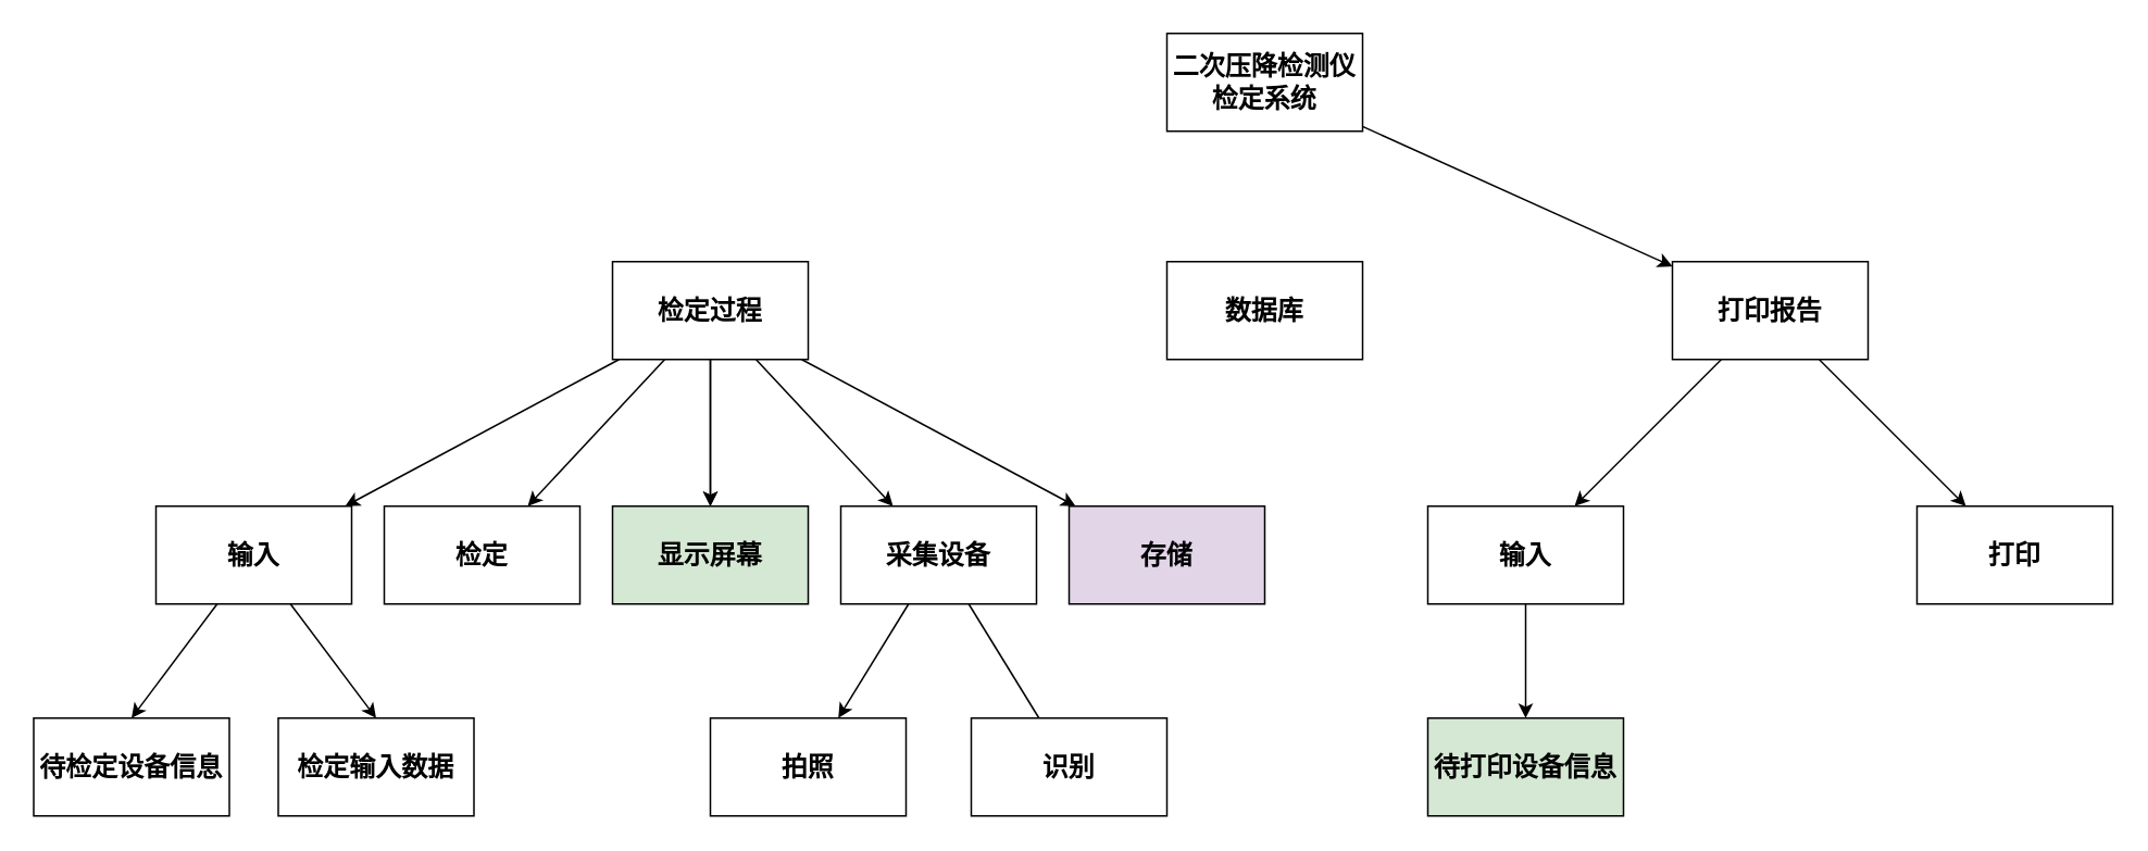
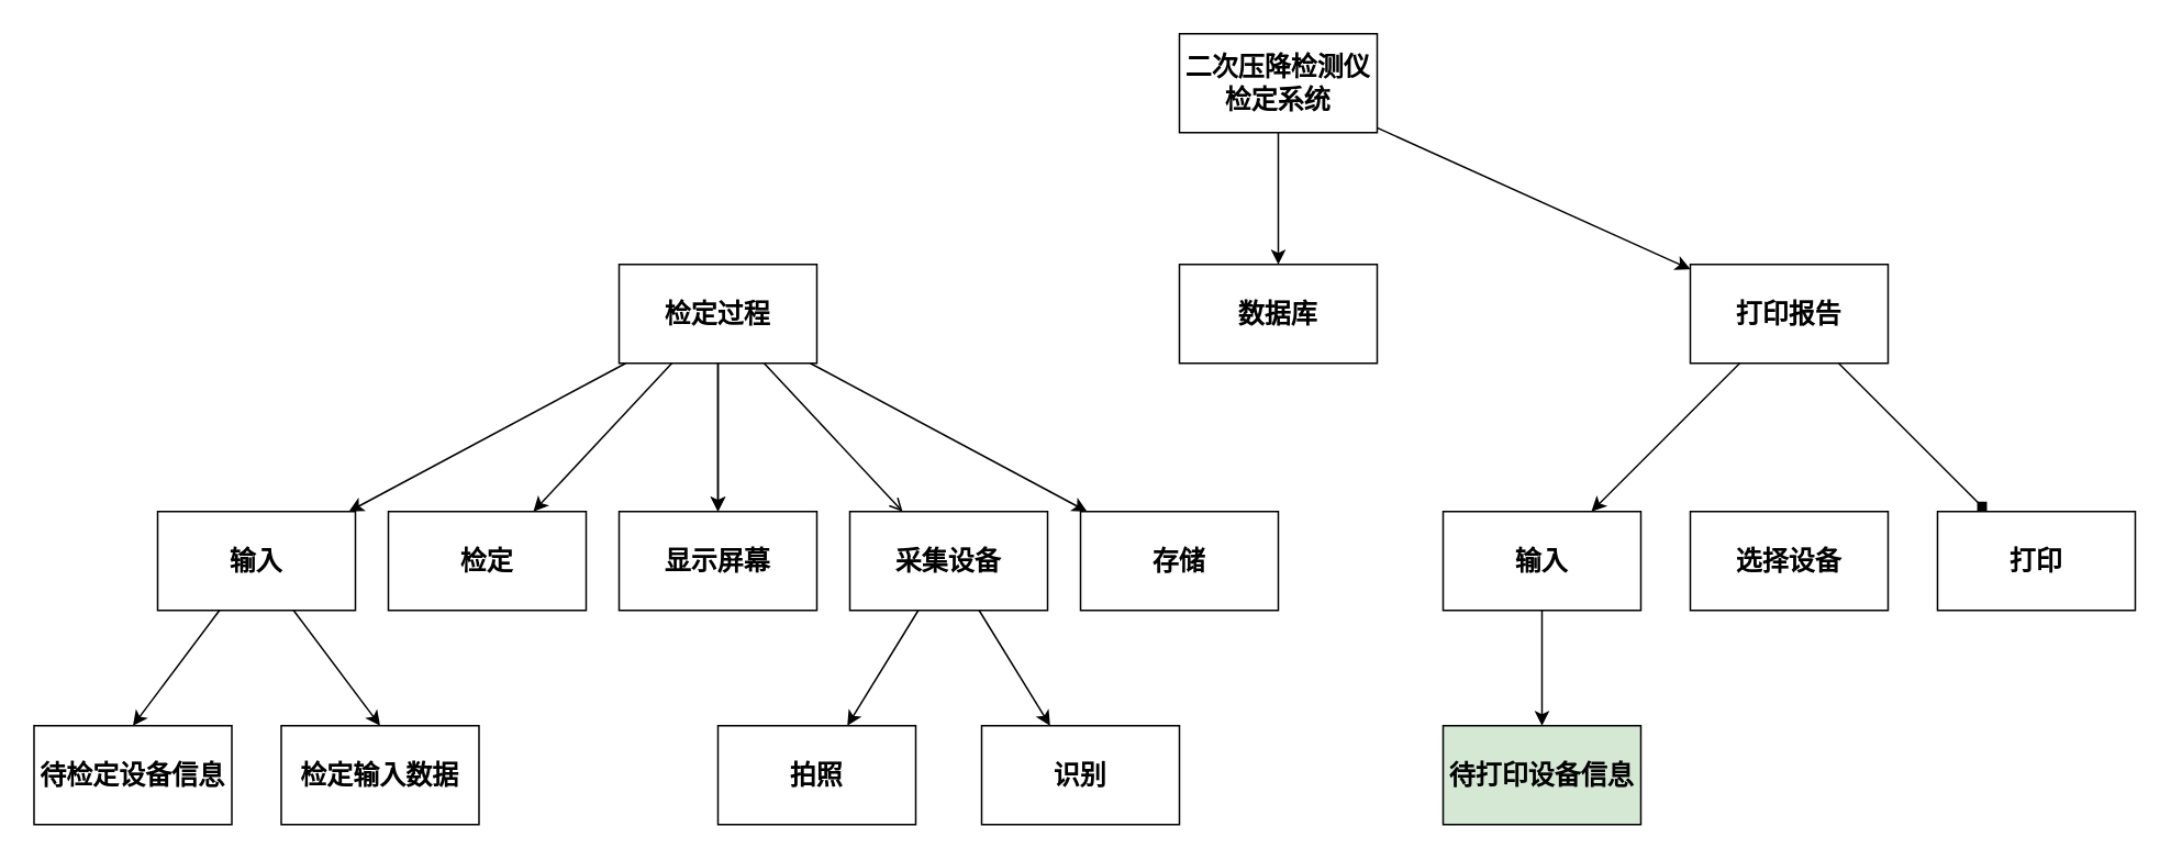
  <mxCell id="0" />
  <mxCell id="1" parent="0" />
+ <mxCell id="2" style="rounded=0;orthogonalLoop=1;jettySize=auto;html=1;entryX=0.5;entryY=0;entryDx=0;entryDy=0;fontStyle=1;fontSize=16;" edge="1" parent="1" source="4" target="12"><mxGeometry relative="1" as="geometry" /></mxCell>
  <mxCell id="3" value="" style="rounded=0;orthogonalLoop=1;jettySize=auto;html=1;fontStyle=1;fontSize=16;" edge="1" parent="1" source="4" target="22"><mxGeometry relative="1" as="geometry" /></mxCell>
  <mxCell id="4" value="二次压降检测仪&lt;br style=&quot;font-size: 16px;&quot;&gt;检定系统" style="rounded=0;whiteSpace=wrap;html=1;fontStyle=1;fontSize=16;" vertex="1" parent="1"><mxGeometry x="715" y="20" width="120" height="60" as="geometry" /></mxCell>
- <mxCell id="5" value="" style="rounded=0;orthogonalLoop=1;jettySize=auto;html=1;fontStyle=1;fontSize=16;" edge="1" parent="1" source="11" target="17"><mxGeometry relative="1" as="geometry" /></mxCell>
+ <mxCell id="5" value="" style="rounded=0;orthogonalLoop=1;jettySize=auto;html=1;fontStyle=1;fontSize=16;endArrow=open;" edge="1" parent="1" source="11" target="17"><mxGeometry relative="1" as="geometry" /></mxCell>
  <mxCell id="6" value="" style="edgeStyle=none;rounded=0;orthogonalLoop=1;jettySize=auto;html=1;fontStyle=1;fontSize=16;" edge="1" parent="1" source="11" target="27"><mxGeometry relative="1" as="geometry" /></mxCell>
  <mxCell id="7" value="" style="edgeStyle=none;rounded=0;orthogonalLoop=1;jettySize=auto;html=1;fontStyle=1;fontSize=16;" edge="1" parent="1" source="11" target="28"><mxGeometry relative="1" as="geometry" /></mxCell>
  <mxCell id="8" value="" style="edgeStyle=none;rounded=0;orthogonalLoop=1;jettySize=auto;html=1;fontStyle=1;fontSize=16;" edge="1" parent="1" source="11" target="29"><mxGeometry relative="1" as="geometry" /></mxCell>
  <mxCell id="9" value="" style="edgeStyle=none;rounded=0;orthogonalLoop=1;jettySize=auto;html=1;fontStyle=1;fontSize=16;" edge="1" parent="1" source="11" target="28"><mxGeometry relative="1" as="geometry" /></mxCell>
  <mxCell id="10" value="" style="edgeStyle=none;rounded=0;orthogonalLoop=1;jettySize=auto;html=1;fontStyle=1;fontSize=16;" edge="1" parent="1" source="11" target="32"><mxGeometry relative="1" as="geometry" /></mxCell>
  <mxCell id="11" value="检定过程" style="rounded=0;whiteSpace=wrap;html=1;fontStyle=1;fontSize=16;" vertex="1" parent="1"><mxGeometry x="375" y="160" width="120" height="60" as="geometry" /></mxCell>
  <mxCell id="12" value="数据库" style="rounded=0;whiteSpace=wrap;html=1;fontStyle=1;fontSize=16;" vertex="1" parent="1"><mxGeometry x="715" y="160" width="120" height="60" as="geometry" /></mxCell>
  <mxCell id="13" value="待检定设备信息" style="whiteSpace=wrap;html=1;rounded=0;fontStyle=1;fontSize=16;" vertex="1" parent="1"><mxGeometry x="20" y="440" width="120" height="60" as="geometry" /></mxCell>
  <mxCell id="14" value="检定输入数据" style="whiteSpace=wrap;html=1;rounded=0;fontStyle=1;fontSize=16;" vertex="1" parent="1"><mxGeometry x="170" y="440" width="120" height="60" as="geometry" /></mxCell>
  <mxCell id="15" value="" style="rounded=0;orthogonalLoop=1;jettySize=auto;html=1;fontStyle=1;fontSize=16;" edge="1" parent="1" source="17" target="18"><mxGeometry relative="1" as="geometry" /></mxCell>
- <mxCell id="16" value="" style="rounded=0;orthogonalLoop=1;jettySize=auto;html=1;fontStyle=1;fontSize=16;endArrow=none;" edge="1" parent="1" source="17" target="19"><mxGeometry relative="1" as="geometry" /></mxCell>
+ <mxCell id="16" value="" style="rounded=0;orthogonalLoop=1;jettySize=auto;html=1;fontStyle=1;fontSize=16;" edge="1" parent="1" source="17" target="19"><mxGeometry relative="1" as="geometry" /></mxCell>
  <mxCell id="17" value="采集设备" style="whiteSpace=wrap;html=1;rounded=0;fontStyle=1;fontSize=16;" vertex="1" parent="1"><mxGeometry x="515" y="310" width="120" height="60" as="geometry" /></mxCell>
  <mxCell id="18" value="拍照" style="whiteSpace=wrap;html=1;rounded=0;fontStyle=1;fontSize=16;" vertex="1" parent="1"><mxGeometry x="435" y="440" width="120" height="60" as="geometry" /></mxCell>
  <mxCell id="19" value="识别" style="whiteSpace=wrap;html=1;rounded=0;fontStyle=1;fontSize=16;" vertex="1" parent="1"><mxGeometry x="595" y="440" width="120" height="60" as="geometry" /></mxCell>
  <mxCell id="20" value="" style="rounded=0;orthogonalLoop=1;jettySize=auto;html=1;fontStyle=1;fontSize=16;" edge="1" parent="1" source="22" target="24"><mxGeometry relative="1" as="geometry" /></mxCell>
- <mxCell id="21" value="" style="rounded=0;orthogonalLoop=1;jettySize=auto;html=1;fontStyle=1;fontSize=16;" edge="1" parent="1" source="22" target="26"><mxGeometry relative="1" as="geometry" /></mxCell>
+ <mxCell id="21" value="" style="rounded=0;orthogonalLoop=1;jettySize=auto;html=1;fontStyle=1;fontSize=16;endArrow=diamond;" edge="1" parent="1" source="22" target="26"><mxGeometry relative="1" as="geometry" /></mxCell>
  <mxCell id="22" value="打印报告" style="whiteSpace=wrap;html=1;rounded=0;fontStyle=1;fontSize=16;" vertex="1" parent="1"><mxGeometry x="1025" y="160" width="120" height="60" as="geometry" /></mxCell>
  <mxCell id="23" value="" style="edgeStyle=none;rounded=0;orthogonalLoop=1;jettySize=auto;html=1;fontStyle=1;fontSize=16;" edge="1" parent="1" source="24" target="33"><mxGeometry relative="1" as="geometry" /></mxCell>
  <mxCell id="24" value="输入" style="whiteSpace=wrap;html=1;rounded=0;fontStyle=1;fontSize=16;" vertex="1" parent="1"><mxGeometry x="875" y="310" width="120" height="60" as="geometry" /></mxCell>
+ <mxCell id="25" value="选择设备" style="whiteSpace=wrap;html=1;rounded=0;fontStyle=1;fontSize=16;" vertex="1" parent="1"><mxGeometry x="1025" y="310" width="120" height="60" as="geometry" /></mxCell>
  <mxCell id="26" value="打印" style="whiteSpace=wrap;html=1;rounded=0;fontStyle=1;fontSize=16;" vertex="1" parent="1"><mxGeometry x="1175" y="310" width="120" height="60" as="geometry" /></mxCell>
  <mxCell id="27" value="检定" style="whiteSpace=wrap;html=1;rounded=0;fontStyle=1;fontSize=16;" vertex="1" parent="1"><mxGeometry x="235" y="310" width="120" height="60" as="geometry" /></mxCell>
- <mxCell id="28" value="显示屏幕" style="whiteSpace=wrap;html=1;rounded=0;fontStyle=1;fontSize=16;fillColor=#d5e8d4;" vertex="1" parent="1"><mxGeometry x="375" y="310" width="120" height="60" as="geometry" /></mxCell>
- <mxCell id="29" value="存储" style="whiteSpace=wrap;html=1;rounded=0;fontStyle=1;fontSize=16;fillColor=#e1d5e7;" vertex="1" parent="1"><mxGeometry x="655" y="310" width="120" height="60" as="geometry" /></mxCell>
+ <mxCell id="28" value="显示屏幕" style="whiteSpace=wrap;html=1;rounded=0;fontStyle=1;fontSize=16;" vertex="1" parent="1"><mxGeometry x="375" y="310" width="120" height="60" as="geometry" /></mxCell>
+ <mxCell id="29" value="存储" style="whiteSpace=wrap;html=1;rounded=0;fontStyle=1;fontSize=16;" vertex="1" parent="1"><mxGeometry x="655" y="310" width="120" height="60" as="geometry" /></mxCell>
  <mxCell id="30" style="edgeStyle=none;rounded=0;orthogonalLoop=1;jettySize=auto;html=1;entryX=0.5;entryY=0;entryDx=0;entryDy=0;fontStyle=1;fontSize=16;" edge="1" parent="1" source="32" target="13"><mxGeometry relative="1" as="geometry" /></mxCell>
  <mxCell id="31" style="edgeStyle=none;rounded=0;orthogonalLoop=1;jettySize=auto;html=1;entryX=0.5;entryY=0;entryDx=0;entryDy=0;fontStyle=1;fontSize=16;" edge="1" parent="1" source="32" target="14"><mxGeometry relative="1" as="geometry" /></mxCell>
  <mxCell id="32" value="输入" style="whiteSpace=wrap;html=1;rounded=0;fontStyle=1;fontSize=16;" vertex="1" parent="1"><mxGeometry x="95" y="310" width="120" height="60" as="geometry" /></mxCell>
  <mxCell id="33" value="待打印设备信息" style="whiteSpace=wrap;html=1;rounded=0;fontStyle=1;fontSize=16;fillColor=#d5e8d4;" vertex="1" parent="1"><mxGeometry x="875" y="440" width="120" height="60" as="geometry" /></mxCell>
